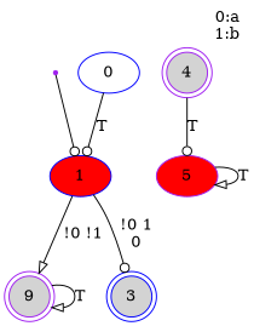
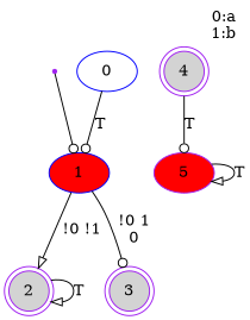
  digraph {
    label="0:a\n1:b\n"
    labeljust=r
    labelloc=t
    node [color=purple fillcolor=lightgrey style=filled]
    edge [arrowhead=odot]
    init [shape=point fillcolor="" style=""]
    1 [color=blue fillcolor=red]
-   2 [shape=doublecircle label=9]
-   3 [color=blue shape=doublecircle]
+   2 [shape=doublecircle]
+   3 [shape=doublecircle]
    0 [color=blue fillcolor="" style=""]
    4 [shape=doublecircle]
    5 [fillcolor=red]
    init -> 1
    1 -> 2 [arrowhead=onormal label="!0 !1"]
    1 -> 3 [label="!0 1\n0"]
    2 -> 2 [arrowhead=onormal label=T]
    0 -> 1 [label=T]
    4 -> 5 [label=T]
    5 -> 5 [arrowhead=onormal label=T]
  }
